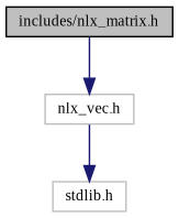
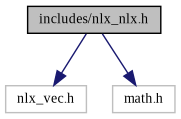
  digraph {
    fontname="Liberation Serif"
    node [color=grey75 fillcolor=white fontname="Liberation Serif" fontsize=10 shape=record style=filled]
    edge [color=midnightblue fontname="Liberation Serif" fontsize=10 labelfontname=Helvetica labelfontsize=10 style=solid]
-   n1 [color=black fillcolor=grey75 fontcolor=black height=0.2 label="includes/nlx_matrix.h" width=0.4]
+   n1 [color=black fillcolor=grey75 fontcolor=black height=0.2 label="includes/nlx_nlx.h" width=0.4]
    n2 [height=0.2 label="nlx_vec.h" width=0.4]
-   n4 [height=0.2 label="stdlib.h" width=0.4]
+   n3 [height=0.2 label="math.h" width=0.4]
    n1 -> n2
-   n2 -> n4
+   n1 -> n3
  }
